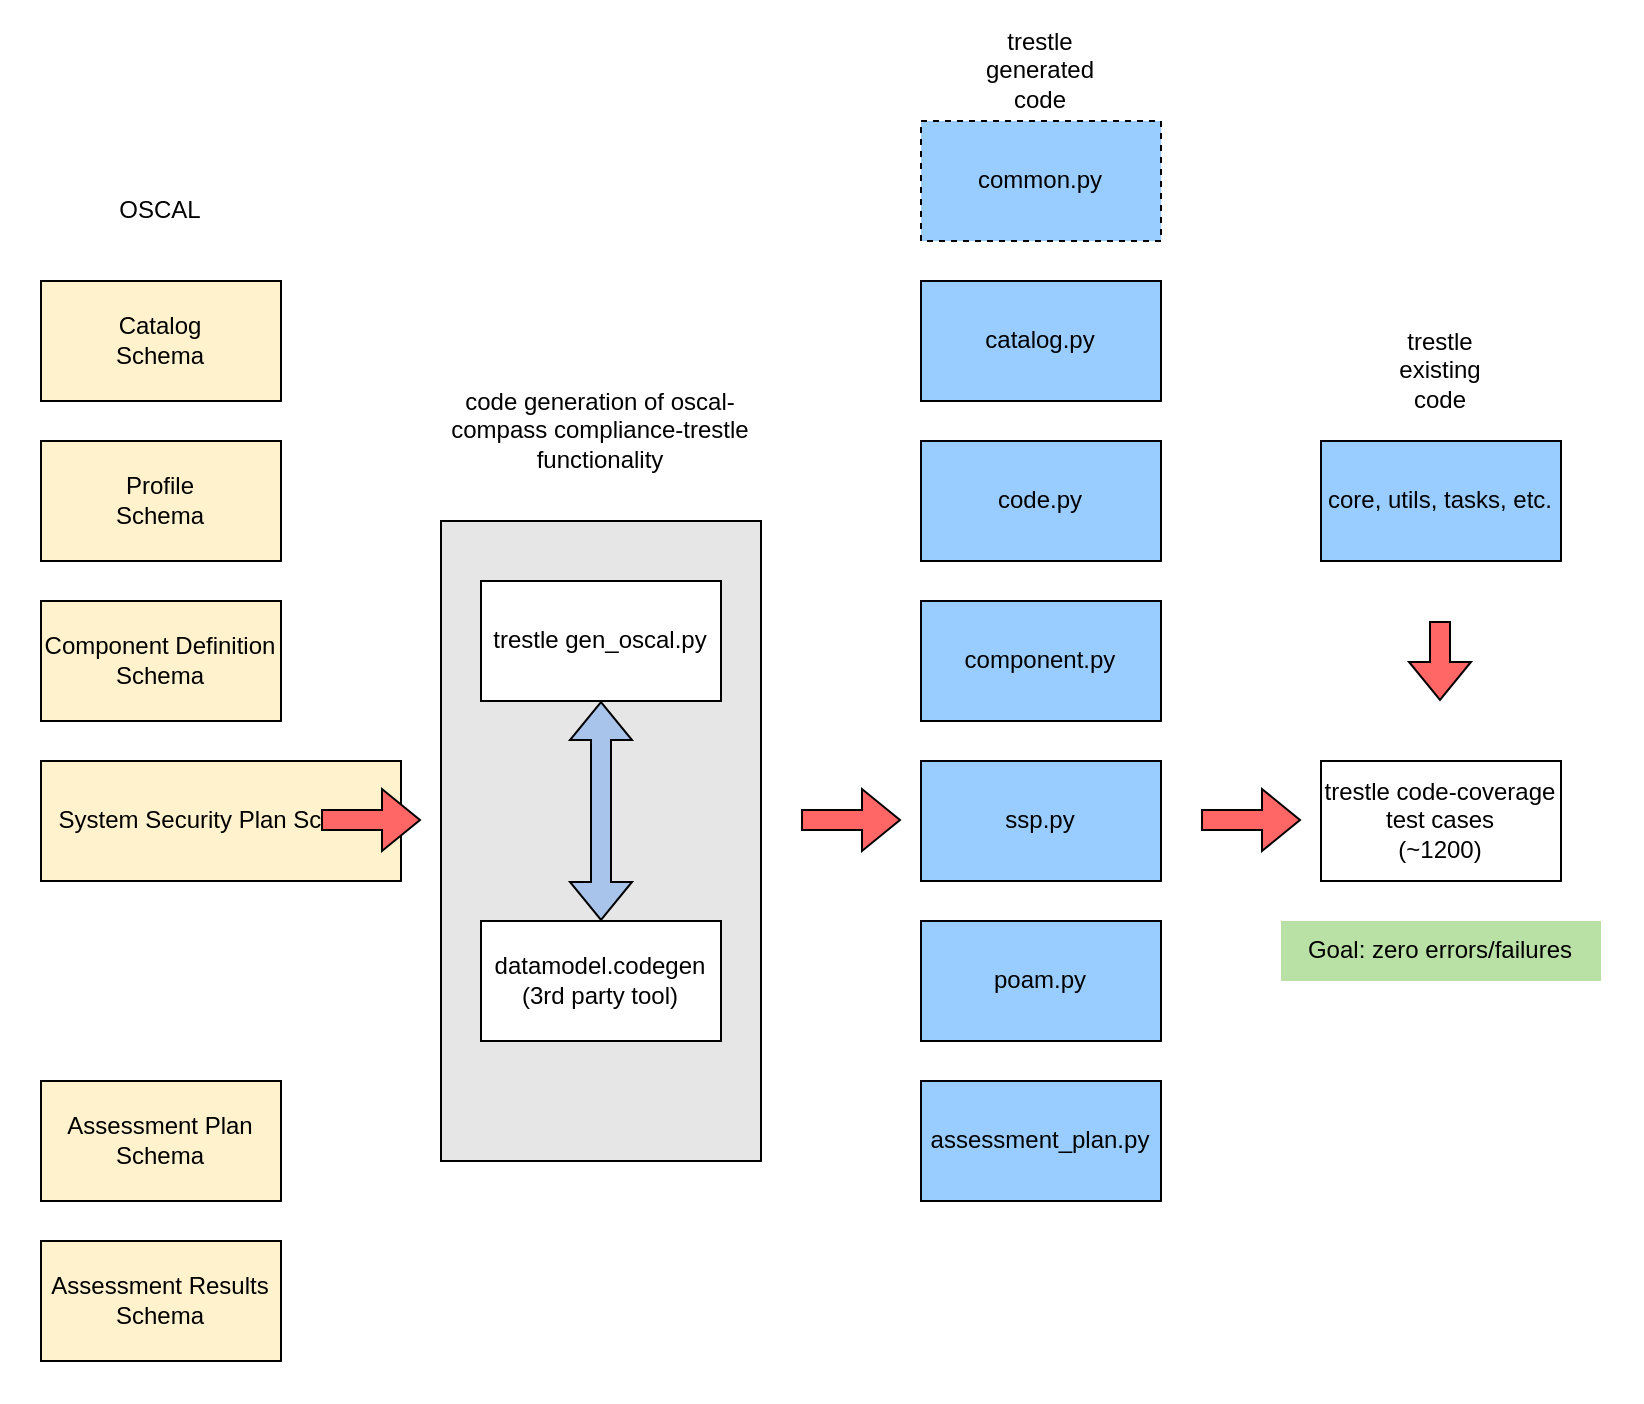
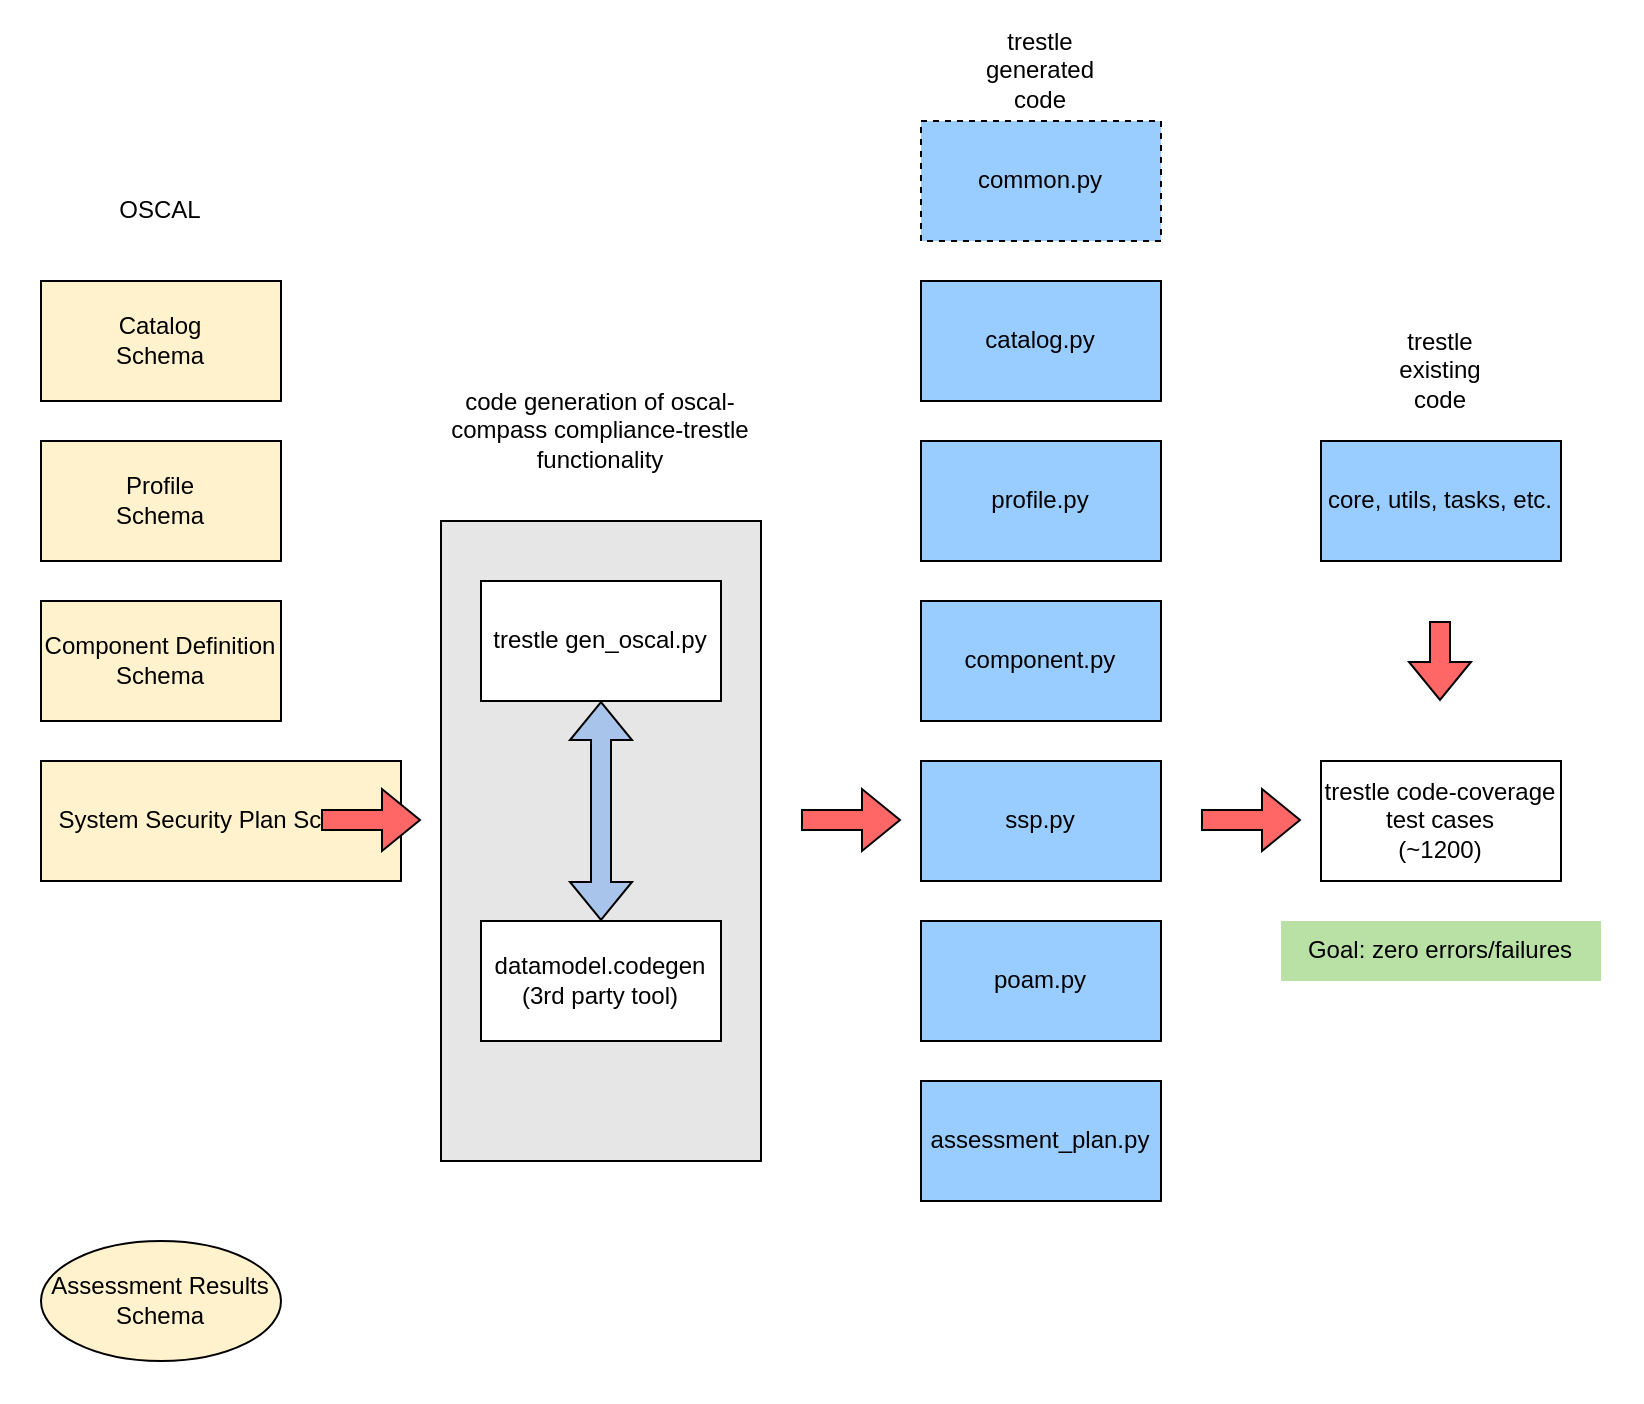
  <mxCell id="0" />
  <mxCell id="1" parent="0" />
  <mxCell id="2" value="" style="rounded=0;whiteSpace=wrap;html=1;fillColor=#E6E6E6;" vertex="1" parent="1"><mxGeometry x="220" y="260" width="160" height="320" as="geometry" /></mxCell>
  <mxCell id="3" value="Catalog&lt;br&gt;Schema" style="rounded=0;whiteSpace=wrap;html=1;fillColor=#FFF2CC;" vertex="1" parent="1"><mxGeometry x="20" y="140" width="120" height="60" as="geometry" /></mxCell>
  <mxCell id="4" value="Profile&lt;br&gt;Schema" style="rounded=0;whiteSpace=wrap;html=1;fillColor=#FFF2CC;" vertex="1" parent="1"><mxGeometry x="20" y="220" width="120" height="60" as="geometry" /></mxCell>
  <mxCell id="5" value="Component Definition Schema" style="rounded=0;whiteSpace=wrap;html=1;fillColor=#FFF2CC;" vertex="1" parent="1"><mxGeometry x="20" y="300" width="120" height="60" as="geometry" /></mxCell>
  <mxCell id="6" value="System Security Plan Schema" style="rounded=0;whiteSpace=wrap;html=1;fillColor=#FFF2CC;" vertex="1" parent="1"><mxGeometry x="20" y="380" width="180" height="60" as="geometry" /></mxCell>
- <mxCell id="7" value="Assessment Plan Schema" style="rounded=0;whiteSpace=wrap;html=1;fillColor=#FFF2CC;" vertex="1" parent="1"><mxGeometry x="20" y="540" width="120" height="60" as="geometry" /></mxCell>
- <mxCell id="8" value="Assessment Results Schema" style="rounded=0;whiteSpace=wrap;html=1;fillColor=#FFF2CC;" vertex="1" parent="1"><mxGeometry x="20" y="620" width="120" height="60" as="geometry" /></mxCell>
+ <mxCell id="8" value="Assessment Results Schema" style="ellipse;whiteSpace=wrap;html=1;fillColor=#FFF2CC;" vertex="1" parent="1"><mxGeometry x="20" y="620" width="120" height="60" as="geometry" /></mxCell>
  <mxCell id="9" value="trestle gen_oscal.py" style="rounded=0;whiteSpace=wrap;html=1;" vertex="1" parent="1"><mxGeometry x="240" y="290" width="120" height="60" as="geometry" /></mxCell>
  <mxCell id="10" value="datamodel.codegen&lt;br&gt;(3rd party tool)" style="rounded=0;whiteSpace=wrap;html=1;" vertex="1" parent="1"><mxGeometry x="240" y="460" width="120" height="60" as="geometry" /></mxCell>
  <mxCell id="11" value="catalog.py" style="rounded=0;whiteSpace=wrap;html=1;fillColor=#99CCFF;" vertex="1" parent="1"><mxGeometry x="460" y="140" width="120" height="60" as="geometry" /></mxCell>
  <mxCell id="12" value="common.py" style="rounded=0;whiteSpace=wrap;html=1;fillColor=#99CCFF;dashed=1;" vertex="1" parent="1"><mxGeometry x="460" y="60" width="120" height="60" as="geometry" /></mxCell>
- <mxCell id="13" value="code.py" style="rounded=0;whiteSpace=wrap;html=1;fillColor=#99CCFF;" vertex="1" parent="1"><mxGeometry x="460" y="220" width="120" height="60" as="geometry" /></mxCell>
+ <mxCell id="13" value="profile.py" style="rounded=0;whiteSpace=wrap;html=1;fillColor=#99CCFF;" vertex="1" parent="1"><mxGeometry x="460" y="220" width="120" height="60" as="geometry" /></mxCell>
  <mxCell id="14" value="component.py" style="rounded=0;whiteSpace=wrap;html=1;fillColor=#99CCFF;" vertex="1" parent="1"><mxGeometry x="460" y="300" width="120" height="60" as="geometry" /></mxCell>
  <mxCell id="15" value="ssp.py" style="rounded=0;whiteSpace=wrap;html=1;fillColor=#99CCFF;" vertex="1" parent="1"><mxGeometry x="460" y="380" width="120" height="60" as="geometry" /></mxCell>
  <mxCell id="16" value="poam.py" style="rounded=0;whiteSpace=wrap;html=1;fillColor=#99CCFF;" vertex="1" parent="1"><mxGeometry x="460" y="460" width="120" height="60" as="geometry" /></mxCell>
  <mxCell id="17" value="assessment_plan.py" style="rounded=0;whiteSpace=wrap;html=1;fillColor=#99CCFF;" vertex="1" parent="1"><mxGeometry x="460" y="540" width="120" height="60" as="geometry" /></mxCell>
  <mxCell id="18" value="" style="shape=flexArrow;endArrow=classic;html=1;rounded=0;fillColor=#FF6666;" edge="1" parent="1"><mxGeometry width="50" height="50" relative="1" as="geometry"><mxPoint x="160" y="409.5" as="sourcePoint" /><mxPoint x="210" y="409.5" as="targetPoint" /></mxGeometry></mxCell>
  <mxCell id="19" value="" style="shape=flexArrow;endArrow=classic;html=1;rounded=0;fillColor=#FF6666;" edge="1" parent="1"><mxGeometry width="50" height="50" relative="1" as="geometry"><mxPoint x="400" y="409.5" as="sourcePoint" /><mxPoint x="450" y="409.5" as="targetPoint" /></mxGeometry></mxCell>
  <mxCell id="20" value="" style="shape=flexArrow;endArrow=classic;startArrow=classic;html=1;rounded=0;exitX=0.5;exitY=0;exitDx=0;exitDy=0;entryX=0.5;entryY=1;entryDx=0;entryDy=0;fillColor=#A9C4EB;" edge="1" parent="1" source="10" target="9"><mxGeometry width="100" height="100" relative="1" as="geometry"><mxPoint x="280" y="470" as="sourcePoint" /><mxPoint x="380" y="370" as="targetPoint" /></mxGeometry></mxCell>
  <mxCell id="21" value="OSCAL" style="text;html=1;strokeColor=none;fillColor=none;align=center;verticalAlign=middle;whiteSpace=wrap;rounded=0;" vertex="1" parent="1"><mxGeometry x="50" y="90" width="60" height="30" as="geometry" /></mxCell>
  <mxCell id="22" value="trestle&lt;br&gt;generated code" style="text;html=1;strokeColor=none;fillColor=none;align=center;verticalAlign=middle;whiteSpace=wrap;rounded=0;" vertex="1" parent="1"><mxGeometry x="490" y="20" width="60" height="30" as="geometry" /></mxCell>
  <mxCell id="23" value="code generation of oscal-compass compliance-trestle functionality" style="text;html=1;strokeColor=none;fillColor=none;align=center;verticalAlign=middle;whiteSpace=wrap;rounded=0;" vertex="1" parent="1"><mxGeometry x="220" y="200" width="160" height="30" as="geometry" /></mxCell>
  <mxCell id="24" value="trestle code-coverage test cases&lt;br&gt;(~1200)" style="rounded=0;whiteSpace=wrap;html=1;" vertex="1" parent="1"><mxGeometry x="660" y="380" width="120" height="60" as="geometry" /></mxCell>
  <mxCell id="25" value="" style="shape=flexArrow;endArrow=classic;html=1;rounded=0;fillColor=#FF6666;" edge="1" parent="1"><mxGeometry width="50" height="50" relative="1" as="geometry"><mxPoint x="600" y="409.5" as="sourcePoint" /><mxPoint x="650" y="409.5" as="targetPoint" /><Array as="points"><mxPoint x="600" y="409.5" /></Array></mxGeometry></mxCell>
  <mxCell id="26" value="Goal: zero errors/failures" style="text;html=1;strokeColor=none;fillColor=#B9E0A5;align=center;verticalAlign=middle;whiteSpace=wrap;rounded=0;" vertex="1" parent="1"><mxGeometry x="640" y="460" width="160" height="30" as="geometry" /></mxCell>
  <mxCell id="27" value="core, utils, tasks, etc." style="rounded=0;whiteSpace=wrap;html=1;fillColor=#99CCFF;" vertex="1" parent="1"><mxGeometry x="660" y="220" width="120" height="60" as="geometry" /></mxCell>
  <mxCell id="28" value="trestle&lt;br&gt;existing&lt;br&gt;code" style="text;html=1;strokeColor=none;fillColor=none;align=center;verticalAlign=middle;whiteSpace=wrap;rounded=0;" vertex="1" parent="1"><mxGeometry x="690" y="170" width="60" height="30" as="geometry" /></mxCell>
  <mxCell id="29" value="" style="shape=flexArrow;endArrow=classic;html=1;rounded=0;fillColor=#FF6666;" edge="1" parent="1"><mxGeometry width="50" height="50" relative="1" as="geometry"><mxPoint x="719.5" y="310" as="sourcePoint" /><mxPoint x="719.5" y="350" as="targetPoint" /><Array as="points"><mxPoint x="719.5" y="310" /></Array></mxGeometry></mxCell>
